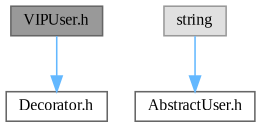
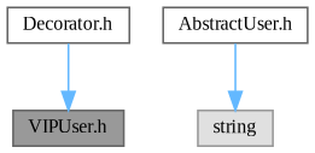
  digraph {
    fontname="Liberation Serif"
    node [color=grey40 fillcolor=white fontname="Liberation Serif" fontsize=10 shape=box style=filled]
    edge [color=steelblue1 fontname="Liberation Serif" fontsize=10 labelfontname=Helvetica labelfontsize=10 style=solid]
    n1 [color=gray40 fillcolor=grey60 fontcolor=black height=0.2 label="VIPUser.h" width=0.4]
    n2 [height=0.2 label="Decorator.h" width=0.4]
    n3 [color=grey60 fillcolor="#E0E0E0" height=0.2 label=string width=0.4]
    n4 [height=0.2 label="AbstractUser.h" width=0.4]
-   n1 -> n2
-   n3 -> n4
+   n2 -> n1
+   n4 -> n3
  }
